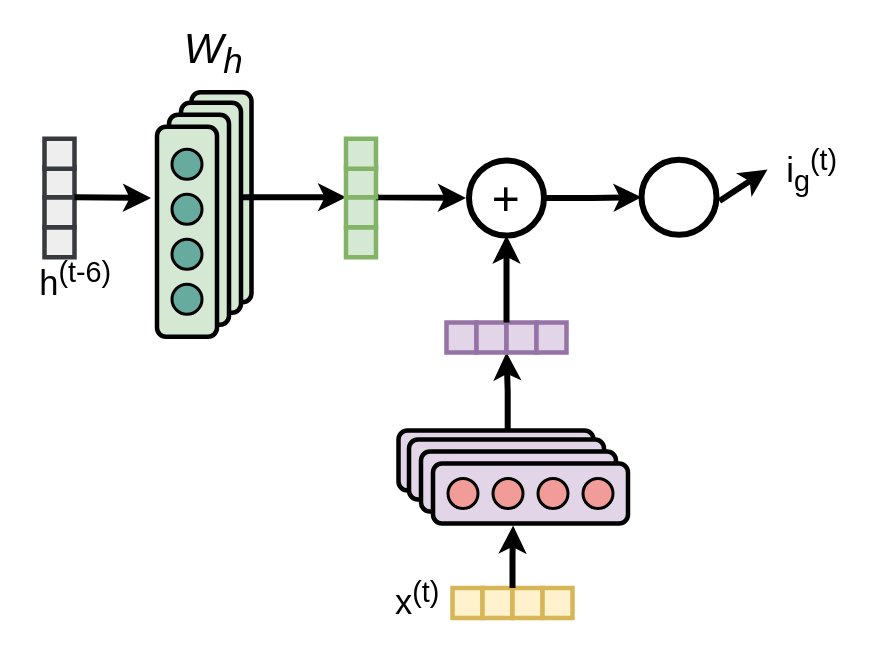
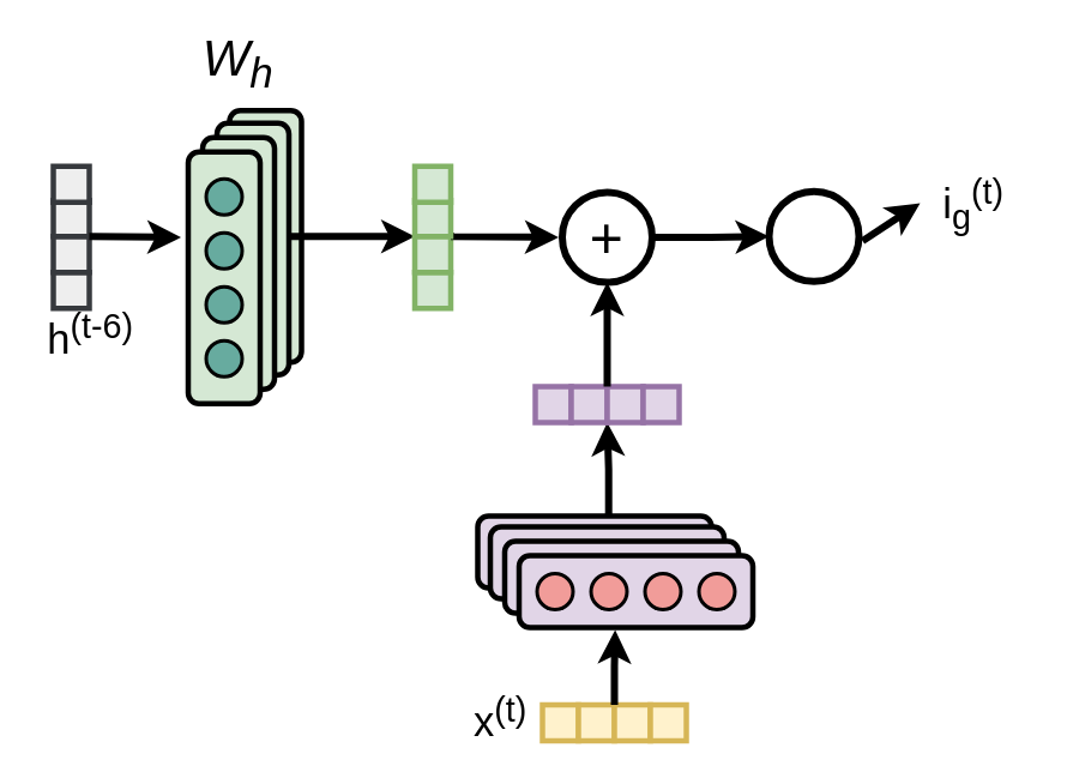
  <mxCell id="0" />
  <mxCell id="1" parent="0" />
  <mxCell id="2" style="edgeStyle=orthogonalEdgeStyle;rounded=0;orthogonalLoop=1;jettySize=auto;html=1;exitX=0.56;exitY=-0.009;exitDx=0;exitDy=0;entryX=0;entryY=1;entryDx=0;entryDy=0;strokeWidth=4;exitPerimeter=0;" edge="1" parent="1" source="3" target="20"><mxGeometry relative="1" as="geometry" /></mxCell>
  <mxCell id="3" value="" style="rounded=1;whiteSpace=wrap;html=1;fontSize=12;glass=0;strokeWidth=3;shadow=0;fillColor=#e1d5e7;strokeColor=#000000;" vertex="1" parent="1"><mxGeometry x="265" y="286.5" width="130" height="40" as="geometry" /></mxCell>
  <mxCell id="4" value="" style="ellipse;whiteSpace=wrap;html=1;aspect=fixed;strokeWidth=2;fillColor=#F19C99;strokeColor=#000000;" vertex="1" parent="1"><mxGeometry x="275" y="296.5" width="20" height="20" as="geometry" /></mxCell>
  <mxCell id="5" value="" style="ellipse;whiteSpace=wrap;html=1;aspect=fixed;strokeWidth=2;fillColor=#F19C99;strokeColor=#000000;" vertex="1" parent="1"><mxGeometry x="305" y="296.5" width="20" height="20" as="geometry" /></mxCell>
  <mxCell id="6" value="" style="ellipse;whiteSpace=wrap;html=1;aspect=fixed;strokeWidth=2;fillColor=#F19C99;strokeColor=#000000;" vertex="1" parent="1"><mxGeometry x="335" y="296.5" width="20" height="20" as="geometry" /></mxCell>
  <mxCell id="7" value="" style="ellipse;whiteSpace=wrap;html=1;aspect=fixed;strokeWidth=2;fillColor=#F19C99;strokeColor=#000000;" vertex="1" parent="1"><mxGeometry x="365" y="296.5" width="20" height="20" as="geometry" /></mxCell>
  <mxCell id="8" value="" style="rounded=1;whiteSpace=wrap;html=1;fontSize=12;glass=0;strokeWidth=3;shadow=0;rotation=90;fillColor=#d5e8d4;strokeColor=#000000;" vertex="1" parent="1"><mxGeometry x="77" y="111" width="140" height="40" as="geometry" /></mxCell>
  <mxCell id="9" value="" style="ellipse;whiteSpace=wrap;html=1;aspect=fixed;strokeWidth=2;fillColor=#67AB9F;strokeColor=#000000;" vertex="1" parent="1"><mxGeometry x="137" y="76" width="20" height="20" as="geometry" /></mxCell>
  <mxCell id="10" value="" style="ellipse;whiteSpace=wrap;html=1;aspect=fixed;strokeWidth=2;fillColor=#67AB9F;strokeColor=#000000;" vertex="1" parent="1"><mxGeometry x="137" y="106" width="20" height="20" as="geometry" /></mxCell>
  <mxCell id="11" value="" style="ellipse;whiteSpace=wrap;html=1;aspect=fixed;strokeWidth=2;fillColor=#67AB9F;strokeColor=#000000;" vertex="1" parent="1"><mxGeometry x="137" y="136" width="20" height="20" as="geometry" /></mxCell>
  <mxCell id="12" value="" style="ellipse;whiteSpace=wrap;html=1;aspect=fixed;strokeWidth=2;fillColor=#67AB9F;strokeColor=#000000;" vertex="1" parent="1"><mxGeometry x="137" y="166" width="20" height="20" as="geometry" /></mxCell>
  <mxCell id="13" value="x&lt;sup&gt;(t)&lt;/sup&gt;" style="text;html=1;align=center;verticalAlign=middle;whiteSpace=wrap;rounded=0;fontSize=23;strokeWidth=4;" vertex="1" parent="1"><mxGeometry x="248" y="383.5" width="60" height="30" as="geometry" /></mxCell>
  <mxCell id="14" value="" style="rounded=0;whiteSpace=wrap;html=1;strokeWidth=3;fillColor=#fff2cc;strokeColor=#d6b656;" vertex="1" parent="1"><mxGeometry x="301" y="391.5" width="20" height="20" as="geometry" /></mxCell>
  <mxCell id="15" value="" style="rounded=0;whiteSpace=wrap;html=1;strokeWidth=3;fillColor=#fff2cc;strokeColor=#d6b656;" vertex="1" parent="1"><mxGeometry x="321" y="391.5" width="20" height="20" as="geometry" /></mxCell>
  <mxCell id="16" value="" style="rounded=0;whiteSpace=wrap;html=1;strokeWidth=3;fillColor=#fff2cc;strokeColor=#d6b656;" vertex="1" parent="1"><mxGeometry x="341" y="391.5" width="20" height="20" as="geometry" /></mxCell>
  <mxCell id="17" value="" style="rounded=0;whiteSpace=wrap;html=1;strokeWidth=3;fillColor=#fff2cc;strokeColor=#d6b656;" vertex="1" parent="1"><mxGeometry x="361" y="391.5" width="20" height="20" as="geometry" /></mxCell>
  <mxCell id="18" value="" style="rounded=0;whiteSpace=wrap;html=1;strokeWidth=3;fillColor=#e1d5e7;strokeColor=#9673a6;" vertex="1" parent="1"><mxGeometry x="297" y="214.5" width="20" height="20" as="geometry" /></mxCell>
  <mxCell id="19" value="" style="rounded=0;whiteSpace=wrap;html=1;strokeWidth=3;fillColor=#e1d5e7;strokeColor=#9673a6;" vertex="1" parent="1"><mxGeometry x="317" y="214.5" width="20" height="20" as="geometry" /></mxCell>
  <mxCell id="20" value="" style="rounded=0;whiteSpace=wrap;html=1;strokeWidth=3;fillColor=#e1d5e7;strokeColor=#9673a6;" vertex="1" parent="1"><mxGeometry x="337" y="214.5" width="20" height="20" as="geometry" /></mxCell>
  <mxCell id="21" value="" style="rounded=0;whiteSpace=wrap;html=1;strokeWidth=3;fillColor=#e1d5e7;strokeColor=#9673a6;" vertex="1" parent="1"><mxGeometry x="357" y="214.5" width="20" height="20" as="geometry" /></mxCell>
  <mxCell id="22" style="edgeStyle=orthogonalEdgeStyle;rounded=0;orthogonalLoop=1;jettySize=auto;html=1;exitX=1;exitY=0.5;exitDx=0;exitDy=0;entryX=0;entryY=0.5;entryDx=0;entryDy=0;strokeWidth=4;" edge="1" parent="1" source="23" target="25"><mxGeometry relative="1" as="geometry" /></mxCell>
  <mxCell id="23" value="+" style="ellipse;whiteSpace=wrap;html=1;aspect=fixed;fontSize=32;strokeWidth=4;" vertex="1" parent="1"><mxGeometry x="312" y="106.5" width="50" height="50" as="geometry" /></mxCell>
  <mxCell id="24" style="edgeStyle=orthogonalEdgeStyle;rounded=0;orthogonalLoop=1;jettySize=auto;html=1;exitX=1;exitY=0;exitDx=0;exitDy=0;entryX=0.5;entryY=1;entryDx=0;entryDy=0;strokeWidth=4;" edge="1" parent="1" source="19" target="23"><mxGeometry relative="1" as="geometry" /></mxCell>
  <mxCell id="25" value="" style="ellipse;whiteSpace=wrap;html=1;aspect=fixed;fontSize=32;strokeWidth=4;" vertex="1" parent="1"><mxGeometry x="427" y="106" width="50" height="50" as="geometry" /></mxCell>
  <mxCell id="26" value="" style="endArrow=classic;html=1;rounded=0;exitX=1;exitY=0;exitDx=0;exitDy=0;strokeWidth=4;entryX=0;entryY=0.5;entryDx=0;entryDy=0;" edge="1" parent="1" target="27"><mxGeometry width="50" height="50" relative="1" as="geometry"><mxPoint x="479" y="133.5" as="sourcePoint" /><mxPoint x="558" y="133.5" as="targetPoint" /></mxGeometry></mxCell>
  <mxCell id="27" value="i&lt;sub&gt;g&lt;/sub&gt;&lt;sup&gt;(t)&lt;/sup&gt;" style="text;html=1;align=center;verticalAlign=middle;whiteSpace=wrap;rounded=0;fontSize=23;strokeWidth=4;" vertex="1" parent="1"><mxGeometry x="511" y="97.5" width="60" height="30" as="geometry" /></mxCell>
- <mxCell id="28" value="W&lt;sub&gt;h&lt;/sub&gt;" style="text;html=1;align=center;verticalAlign=middle;whiteSpace=wrap;rounded=0;fontSize=28;fontStyle=2" vertex="1" parent="1"><mxGeometry x="112" y="20" width="60" height="30" as="geometry" /></mxCell>
+ <mxCell id="28" value="W&lt;sub&gt;h&lt;/sub&gt;" style="text;html=1;align=center;verticalAlign=middle;whiteSpace=wrap;rounded=0;fontSize=28;fontStyle=2" vertex="1" parent="1"><mxGeometry x="102" y="20" width="60" height="30" as="geometry" /></mxCell>
  <mxCell id="29" value="h&lt;sup&gt;(t-6)&lt;/sup&gt;" style="text;html=1;align=center;verticalAlign=middle;whiteSpace=wrap;rounded=0;fontSize=23;strokeWidth=4;" vertex="1" parent="1"><mxGeometry x="20" y="171" width="60" height="30" as="geometry" /></mxCell>
  <mxCell id="30" value="" style="rounded=0;whiteSpace=wrap;html=1;strokeWidth=3;fillColor=#eeeeee;strokeColor=#36393d;" vertex="1" parent="1"><mxGeometry x="29" y="151" width="20" height="20" as="geometry" /></mxCell>
  <mxCell id="31" value="" style="rounded=0;whiteSpace=wrap;html=1;strokeWidth=3;fillColor=#eeeeee;strokeColor=#36393d;" vertex="1" parent="1"><mxGeometry x="29" y="131" width="20" height="20" as="geometry" /></mxCell>
  <mxCell id="32" value="" style="rounded=0;whiteSpace=wrap;html=1;strokeWidth=3;fillColor=#eeeeee;strokeColor=#36393d;" vertex="1" parent="1"><mxGeometry x="29" y="111" width="20" height="20" as="geometry" /></mxCell>
  <mxCell id="33" value="" style="rounded=0;whiteSpace=wrap;html=1;strokeWidth=3;fillColor=#eeeeee;strokeColor=#36393d;" vertex="1" parent="1"><mxGeometry x="29" y="92" width="20" height="20" as="geometry" /></mxCell>
  <mxCell id="34" style="edgeStyle=orthogonalEdgeStyle;rounded=0;orthogonalLoop=1;jettySize=auto;html=1;exitX=0.403;exitY=0.054;exitDx=0;exitDy=0;entryX=0;entryY=1;entryDx=0;entryDy=0;strokeWidth=4;exitPerimeter=0;" edge="1" parent="1" target="38" source="45"><mxGeometry relative="1" as="geometry"><Array as="points"><mxPoint x="150" y="131" /></Array><mxPoint x="167" y="131.5" as="sourcePoint" /></mxGeometry></mxCell>
  <mxCell id="35" value="" style="rounded=0;whiteSpace=wrap;html=1;strokeWidth=3;fillColor=#d5e8d4;strokeColor=#82b366;" vertex="1" parent="1"><mxGeometry x="230" y="151" width="20" height="20" as="geometry" /></mxCell>
  <mxCell id="36" value="" style="rounded=0;whiteSpace=wrap;html=1;strokeWidth=3;fillColor=#d5e8d4;strokeColor=#82b366;" vertex="1" parent="1"><mxGeometry x="230" y="131" width="20" height="20" as="geometry" /></mxCell>
  <mxCell id="37" style="edgeStyle=orthogonalEdgeStyle;rounded=0;orthogonalLoop=1;jettySize=auto;html=1;exitX=1;exitY=1;exitDx=0;exitDy=0;strokeWidth=4;" edge="1" parent="1"><mxGeometry relative="1" as="geometry"><Array as="points"><mxPoint x="249.97" y="131" /><mxPoint x="249.97" y="131" /></Array><mxPoint x="309.97" y="131.5" as="targetPoint" /><mxPoint x="251.97" y="131" as="sourcePoint" /></mxGeometry></mxCell>
  <mxCell id="38" value="" style="rounded=0;whiteSpace=wrap;html=1;strokeWidth=3;fillColor=#d5e8d4;strokeColor=#82b366;" vertex="1" parent="1"><mxGeometry x="230" y="111" width="20" height="20" as="geometry" /></mxCell>
  <mxCell id="39" value="" style="rounded=0;whiteSpace=wrap;html=1;strokeWidth=3;fillColor=#d5e8d4;strokeColor=#82b366;" vertex="1" parent="1"><mxGeometry x="230" y="92" width="20" height="20" as="geometry" /></mxCell>
  <mxCell id="40" value="" style="rounded=1;whiteSpace=wrap;html=1;fontSize=12;glass=0;strokeWidth=3;shadow=0;rotation=90;fillColor=#d5e8d4;strokeColor=#000000;" vertex="1" parent="1"><mxGeometry x="70" y="118" width="140" height="40" as="geometry" /></mxCell>
  <mxCell id="41" value="" style="ellipse;whiteSpace=wrap;html=1;aspect=fixed;strokeWidth=2;fillColor=#67AB9F;strokeColor=#000000;" vertex="1" parent="1"><mxGeometry x="130" y="83" width="20" height="20" as="geometry" /></mxCell>
  <mxCell id="42" value="" style="ellipse;whiteSpace=wrap;html=1;aspect=fixed;strokeWidth=2;fillColor=#67AB9F;strokeColor=#000000;" vertex="1" parent="1"><mxGeometry x="130" y="113" width="20" height="20" as="geometry" /></mxCell>
  <mxCell id="43" value="" style="ellipse;whiteSpace=wrap;html=1;aspect=fixed;strokeWidth=2;fillColor=#67AB9F;strokeColor=#000000;" vertex="1" parent="1"><mxGeometry x="130" y="143" width="20" height="20" as="geometry" /></mxCell>
  <mxCell id="44" value="" style="ellipse;whiteSpace=wrap;html=1;aspect=fixed;strokeWidth=2;fillColor=#67AB9F;strokeColor=#000000;" vertex="1" parent="1"><mxGeometry x="130" y="173" width="20" height="20" as="geometry" /></mxCell>
  <mxCell id="45" value="" style="rounded=1;whiteSpace=wrap;html=1;fontSize=12;glass=0;strokeWidth=3;shadow=0;rotation=90;fillColor=#d5e8d4;strokeColor=#000000;" vertex="1" parent="1"><mxGeometry x="62" y="126" width="140" height="40" as="geometry" /></mxCell>
  <mxCell id="46" value="" style="ellipse;whiteSpace=wrap;html=1;aspect=fixed;strokeWidth=2;fillColor=#67AB9F;strokeColor=#000000;" vertex="1" parent="1"><mxGeometry x="122" y="91" width="20" height="20" as="geometry" /></mxCell>
  <mxCell id="47" value="" style="ellipse;whiteSpace=wrap;html=1;aspect=fixed;strokeWidth=2;fillColor=#67AB9F;strokeColor=#000000;" vertex="1" parent="1"><mxGeometry x="122" y="121" width="20" height="20" as="geometry" /></mxCell>
  <mxCell id="48" value="" style="ellipse;whiteSpace=wrap;html=1;aspect=fixed;strokeWidth=2;fillColor=#67AB9F;strokeColor=#000000;" vertex="1" parent="1"><mxGeometry x="122" y="151" width="20" height="20" as="geometry" /></mxCell>
  <mxCell id="49" value="" style="ellipse;whiteSpace=wrap;html=1;aspect=fixed;strokeWidth=2;fillColor=#67AB9F;strokeColor=#000000;" vertex="1" parent="1"><mxGeometry x="122" y="181" width="20" height="20" as="geometry" /></mxCell>
  <mxCell id="50" value="" style="rounded=1;whiteSpace=wrap;html=1;fontSize=12;glass=0;strokeWidth=3;shadow=0;rotation=90;fillColor=#d5e8d4;strokeColor=#000000;" vertex="1" parent="1"><mxGeometry x="54" y="134" width="140" height="40" as="geometry" /></mxCell>
  <mxCell id="51" value="" style="ellipse;whiteSpace=wrap;html=1;aspect=fixed;strokeWidth=2;fillColor=#67AB9F;strokeColor=#000000;" vertex="1" parent="1"><mxGeometry x="114" y="99" width="20" height="20" as="geometry" /></mxCell>
  <mxCell id="52" value="" style="ellipse;whiteSpace=wrap;html=1;aspect=fixed;strokeWidth=2;fillColor=#67AB9F;strokeColor=#000000;" vertex="1" parent="1"><mxGeometry x="114" y="129" width="20" height="20" as="geometry" /></mxCell>
  <mxCell id="53" value="" style="ellipse;whiteSpace=wrap;html=1;aspect=fixed;strokeWidth=2;fillColor=#67AB9F;strokeColor=#000000;" vertex="1" parent="1"><mxGeometry x="114" y="159" width="20" height="20" as="geometry" /></mxCell>
  <mxCell id="54" value="" style="ellipse;whiteSpace=wrap;html=1;aspect=fixed;strokeWidth=2;fillColor=#67AB9F;strokeColor=#000000;" vertex="1" parent="1"><mxGeometry x="114" y="189" width="20" height="20" as="geometry" /></mxCell>
  <mxCell id="55" value="" style="endArrow=classic;html=1;rounded=0;exitX=1;exitY=1;exitDx=0;exitDy=0;strokeWidth=4;" edge="1" parent="1" source="32"><mxGeometry width="50" height="50" relative="1" as="geometry"><mxPoint x="350" y="255.5" as="sourcePoint" /><mxPoint x="100" y="131.5" as="targetPoint" /></mxGeometry></mxCell>
  <mxCell id="56" value="" style="rounded=1;whiteSpace=wrap;html=1;fontSize=12;glass=0;strokeWidth=3;shadow=0;fillColor=#e1d5e7;strokeColor=#000000;" vertex="1" parent="1"><mxGeometry x="272" y="292.5" width="130" height="40" as="geometry" /></mxCell>
  <mxCell id="57" value="" style="ellipse;whiteSpace=wrap;html=1;aspect=fixed;strokeWidth=2;fillColor=#F19C99;strokeColor=#000000;" vertex="1" parent="1"><mxGeometry x="282" y="302.5" width="20" height="20" as="geometry" /></mxCell>
  <mxCell id="58" value="" style="ellipse;whiteSpace=wrap;html=1;aspect=fixed;strokeWidth=2;fillColor=#F19C99;strokeColor=#000000;" vertex="1" parent="1"><mxGeometry x="312" y="302.5" width="20" height="20" as="geometry" /></mxCell>
  <mxCell id="59" value="" style="ellipse;whiteSpace=wrap;html=1;aspect=fixed;strokeWidth=2;fillColor=#F19C99;strokeColor=#000000;" vertex="1" parent="1"><mxGeometry x="342" y="302.5" width="20" height="20" as="geometry" /></mxCell>
  <mxCell id="60" value="" style="ellipse;whiteSpace=wrap;html=1;aspect=fixed;strokeWidth=2;fillColor=#F19C99;strokeColor=#000000;" vertex="1" parent="1"><mxGeometry x="372" y="302.5" width="20" height="20" as="geometry" /></mxCell>
  <mxCell id="61" value="" style="rounded=1;whiteSpace=wrap;html=1;fontSize=12;glass=0;strokeWidth=3;shadow=0;fillColor=#e1d5e7;strokeColor=#000000;" vertex="1" parent="1"><mxGeometry x="280" y="300.5" width="130" height="40" as="geometry" /></mxCell>
  <mxCell id="62" value="" style="ellipse;whiteSpace=wrap;html=1;aspect=fixed;strokeWidth=2;fillColor=#F19C99;strokeColor=#000000;" vertex="1" parent="1"><mxGeometry x="288" y="308.5" width="20" height="20" as="geometry" /></mxCell>
  <mxCell id="63" value="" style="ellipse;whiteSpace=wrap;html=1;aspect=fixed;strokeWidth=2;fillColor=#F19C99;strokeColor=#000000;" vertex="1" parent="1"><mxGeometry x="318" y="308.5" width="20" height="20" as="geometry" /></mxCell>
  <mxCell id="64" value="" style="ellipse;whiteSpace=wrap;html=1;aspect=fixed;strokeWidth=2;fillColor=#F19C99;strokeColor=#000000;" vertex="1" parent="1"><mxGeometry x="348" y="308.5" width="20" height="20" as="geometry" /></mxCell>
  <mxCell id="65" value="" style="ellipse;whiteSpace=wrap;html=1;aspect=fixed;strokeWidth=2;fillColor=#F19C99;strokeColor=#000000;" vertex="1" parent="1"><mxGeometry x="378" y="308.5" width="20" height="20" as="geometry" /></mxCell>
  <mxCell id="66" value="" style="rounded=1;whiteSpace=wrap;html=1;fontSize=12;glass=0;strokeWidth=3;shadow=0;fillColor=#e1d5e7;strokeColor=#000000;" vertex="1" parent="1"><mxGeometry x="288" y="308.5" width="130" height="40" as="geometry" /></mxCell>
  <mxCell id="67" value="" style="ellipse;whiteSpace=wrap;html=1;aspect=fixed;strokeWidth=2;fillColor=#F19C99;strokeColor=#000000;" vertex="1" parent="1"><mxGeometry x="298" y="318.5" width="20" height="20" as="geometry" /></mxCell>
  <mxCell id="68" value="" style="ellipse;whiteSpace=wrap;html=1;aspect=fixed;strokeWidth=2;fillColor=#F19C99;strokeColor=#000000;" vertex="1" parent="1"><mxGeometry x="328" y="318.5" width="20" height="20" as="geometry" /></mxCell>
  <mxCell id="69" value="" style="ellipse;whiteSpace=wrap;html=1;aspect=fixed;strokeWidth=2;fillColor=#F19C99;strokeColor=#000000;" vertex="1" parent="1"><mxGeometry x="358" y="318.5" width="20" height="20" as="geometry" /></mxCell>
  <mxCell id="70" value="" style="ellipse;whiteSpace=wrap;html=1;aspect=fixed;strokeWidth=2;fillColor=#F19C99;strokeColor=#000000;" vertex="1" parent="1"><mxGeometry x="388" y="318.5" width="20" height="20" as="geometry" /></mxCell>
  <mxCell id="71" style="edgeStyle=orthogonalEdgeStyle;rounded=0;orthogonalLoop=1;jettySize=auto;html=1;exitX=0;exitY=0;exitDx=0;exitDy=0;entryX=0.411;entryY=1.034;entryDx=0;entryDy=0;entryPerimeter=0;strokeWidth=4;" edge="1" parent="1" source="16" target="66"><mxGeometry relative="1" as="geometry" /></mxCell>
